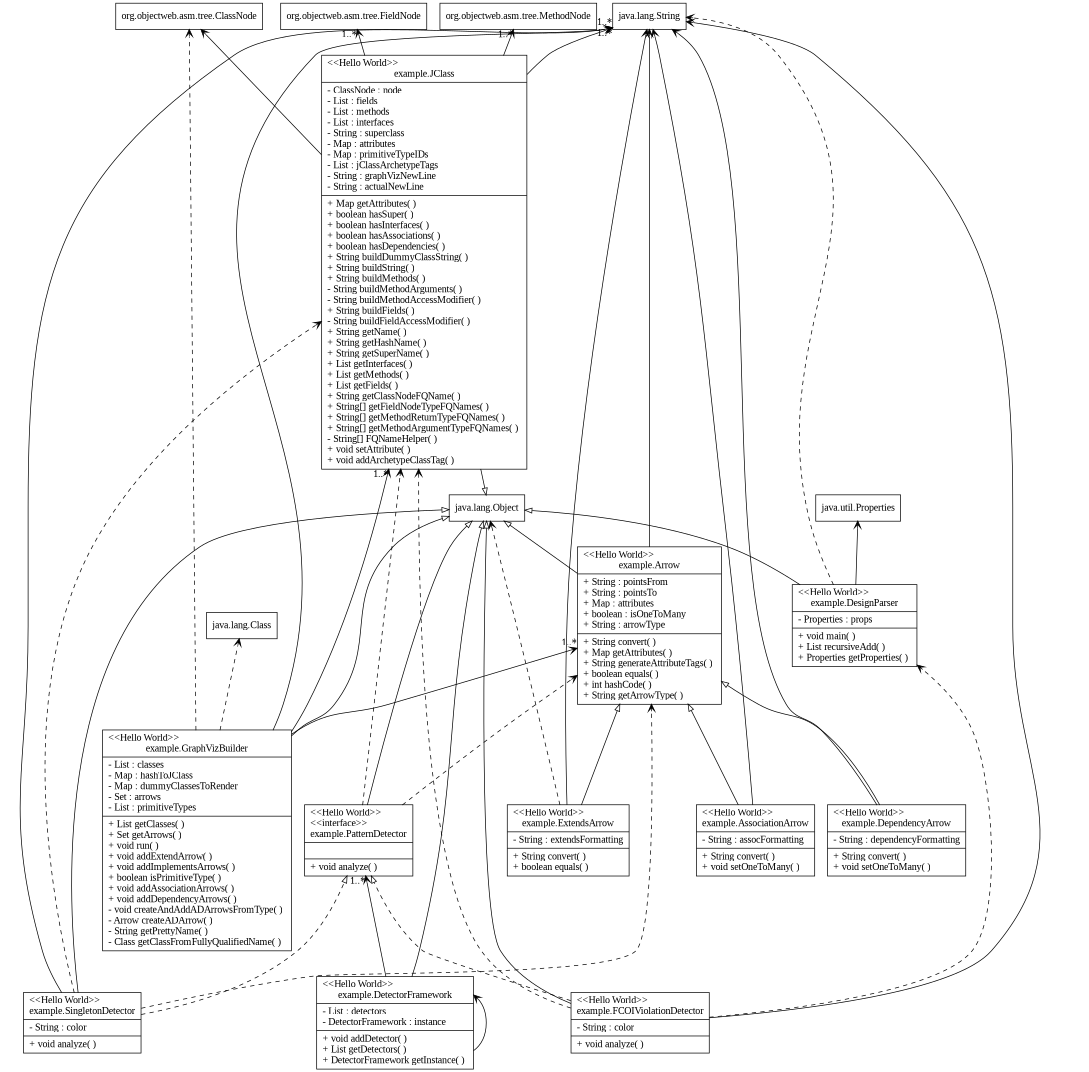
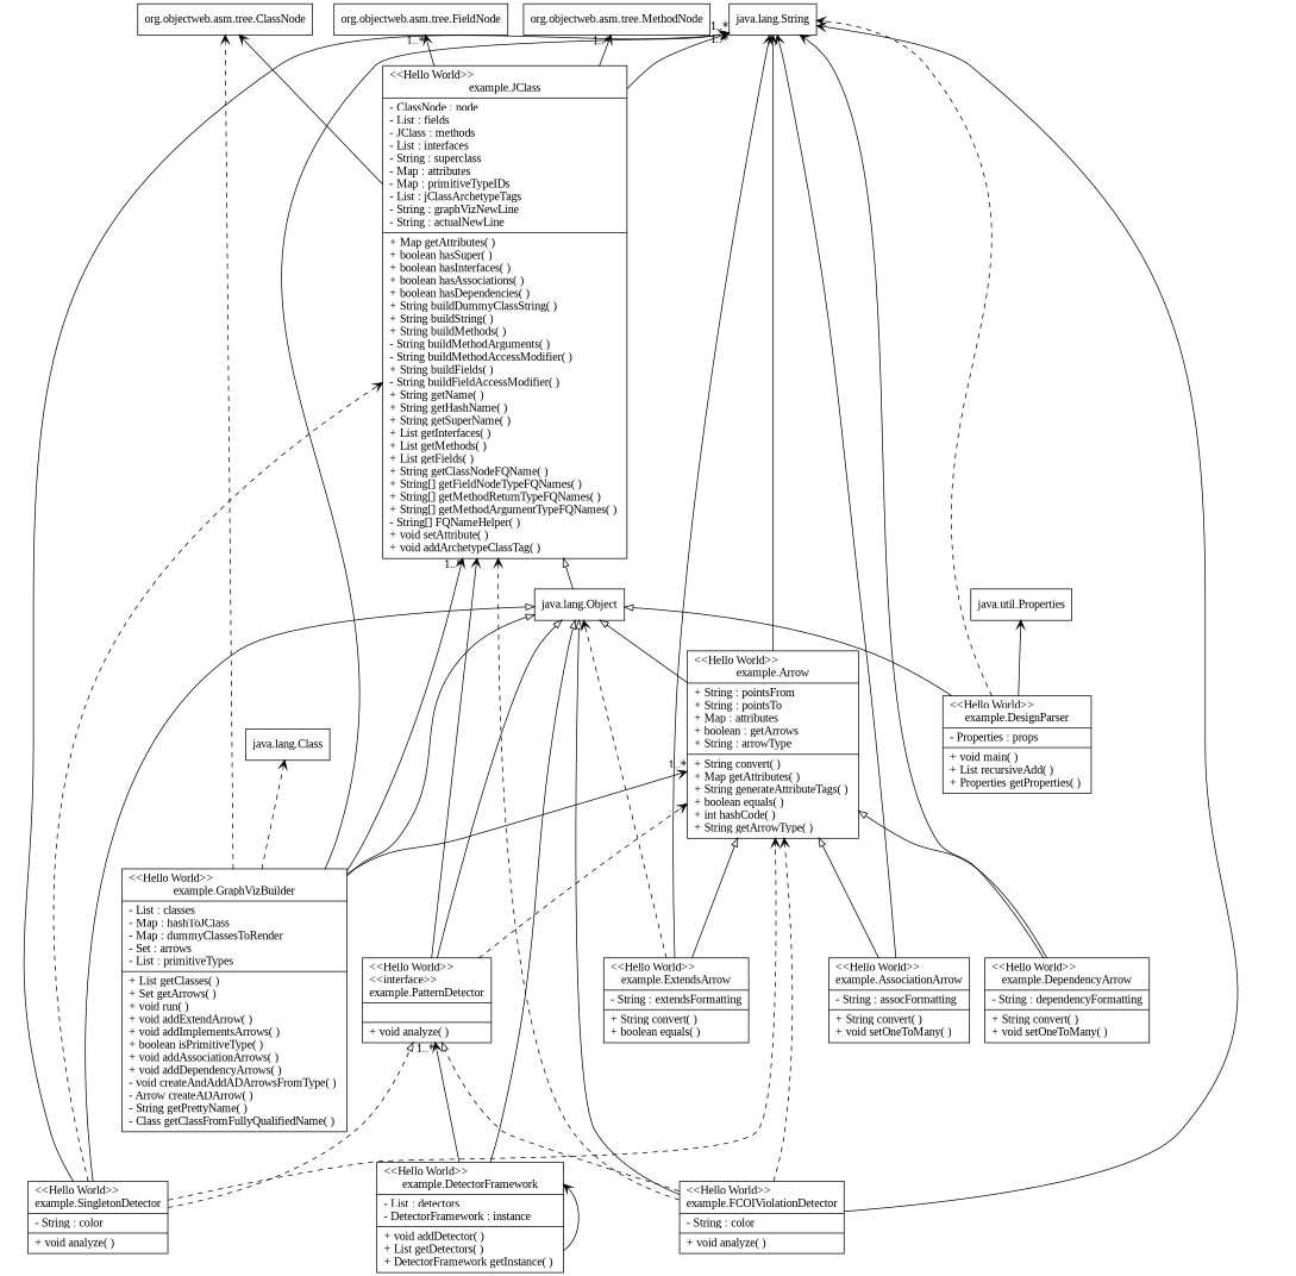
  digraph {
    fontname="Liberation Serif"
    rankdir=BT
    node [color=black fontname="Liberation Serif" shape=record]
    edge [arrowhead=open color=black fontname="Liberation Serif"]
    n1 [label="{\<\<Hello World\>\>\lexample.DesignParser|- Properties : props\l|+ void main( ) \l+ List recursiveAdd( ) \l+ Properties getProperties( ) \l}"]
    n2 [label="{java.lang.Object}" color=""]
    n3 [label="{java.lang.String}" color=""]
    n4 [label="{java.util.Properties}" color=""]
    n5 [label="{\<\<Hello World\>\>\lexample.ExtendsArrow|- String : extendsFormatting\l|+ String convert( ) \l+ boolean equals( ) \l}"]
-   n6 [label="{\<\<Hello World\>\>\lexample.Arrow|+ String : pointsFrom\l+ String : pointsTo\l+ Map : attributes\l+ boolean : isOneToMany\l+ String : arrowType\l|+ String convert( ) \l+ Map getAttributes( ) \l+ String generateAttributeTags( ) \l+ boolean equals( ) \l+ int hashCode( ) \l+ String getArrowType( ) \l}"]
+   n6 [label="{\<\<Hello World\>\>\lexample.Arrow|+ String : pointsFrom\l+ String : pointsTo\l+ Map : attributes\l+ boolean : getArrows\l+ String : arrowType\l|+ String convert( ) \l+ Map getAttributes( ) \l+ String generateAttributeTags( ) \l+ boolean equals( ) \l+ int hashCode( ) \l+ String getArrowType( ) \l}"]
    n7 [label="{\<\<Hello World\>\>\lexample.GraphVizBuilder|- List : classes\l- Map : hashToJClass\l- Map : dummyClassesToRender\l- Set : arrows\l- List : primitiveTypes\l|+ List getClasses( ) \l+ Set getArrows( ) \l+ void run( ) \l+ void addExtendArrow( ) \l+ void addImplementsArrows( ) \l+ boolean isPrimitiveType( ) \l+ void addAssociationArrows( ) \l+ void addDependencyArrows( ) \l- void createAndAddADArrowsFromType( ) \l- Arrow createADArrow( ) \l- String getPrettyName( ) \l- Class getClassFromFullyQualifiedName( ) \l}"]
-   n8 [label="{\<\<Hello World\>\>\lexample.JClass|- ClassNode : node\l- List : fields\l- List : methods\l- List : interfaces\l- String : superclass\l- Map : attributes\l- Map : primitiveTypeIDs\l- List : jClassArchetypeTags\l- String : graphVizNewLine\l- String : actualNewLine\l|+ Map getAttributes( ) \l+ boolean hasSuper( ) \l+ boolean hasInterfaces( ) \l+ boolean hasAssociations( ) \l+ boolean hasDependencies( ) \l+ String buildDummyClassString( ) \l+ String buildString( ) \l+ String buildMethods( ) \l- String buildMethodArguments( ) \l- String buildMethodAccessModifier( ) \l+ String buildFields( ) \l- String buildFieldAccessModifier( ) \l+ String getName( ) \l+ String getHashName( ) \l+ String getSuperName( ) \l+ List getInterfaces( ) \l+ List getMethods( ) \l+ List getFields( ) \l+ String getClassNodeFQName( ) \l+ String[] getFieldNodeTypeFQNames( ) \l+ String[] getMethodReturnTypeFQNames( ) \l+ String[] getMethodArgumentTypeFQNames( ) \l- String[] FQNameHelper( ) \l+ void setAttribute( ) \l+ void addArchetypeClassTag( ) \l}"]
+   n8 [label="{\<\<Hello World\>\>\lexample.JClass|- ClassNode : node\l- List : fields\l- JClass : methods\l- List : interfaces\l- String : superclass\l- Map : attributes\l- Map : primitiveTypeIDs\l- List : jClassArchetypeTags\l- String : graphVizNewLine\l- String : actualNewLine\l|+ Map getAttributes( ) \l+ boolean hasSuper( ) \l+ boolean hasInterfaces( ) \l+ boolean hasAssociations( ) \l+ boolean hasDependencies( ) \l+ String buildDummyClassString( ) \l+ String buildString( ) \l+ String buildMethods( ) \l- String buildMethodArguments( ) \l- String buildMethodAccessModifier( ) \l+ String buildFields( ) \l- String buildFieldAccessModifier( ) \l+ String getName( ) \l+ String getHashName( ) \l+ String getSuperName( ) \l+ List getInterfaces( ) \l+ List getMethods( ) \l+ List getFields( ) \l+ String getClassNodeFQName( ) \l+ String[] getFieldNodeTypeFQNames( ) \l+ String[] getMethodReturnTypeFQNames( ) \l+ String[] getMethodArgumentTypeFQNames( ) \l- String[] FQNameHelper( ) \l+ void setAttribute( ) \l+ void addArchetypeClassTag( ) \l}"]
    n9 [label="{org.objectweb.asm.tree.ClassNode}" color=""]
    n10 [label="{java.lang.Class}" color=""]
    n11 [label="{org.objectweb.asm.tree.MethodNode}" color=""]
    n12 [label="{org.objectweb.asm.tree.FieldNode}" color=""]
    n13 [label="{\<\<Hello World\>\>\l\<\<interface\>\>\lexample.PatternDetector||+ void analyze( ) \l}"]
    n14 [label="{\<\<Hello World\>\>\lexample.SingletonDetector|- String : color\l|+ void analyze( ) \l}"]
    n15 [label="{\<\<Hello World\>\>\lexample.AssociationArrow|- String : assocFormatting\l|+ String convert( ) \l+ void setOneToMany( ) \l}"]
    n16 [label="{\<\<Hello World\>\>\lexample.DetectorFramework|- List : detectors\l- DetectorFramework : instance\l|+ void addDetector( ) \l+ List getDetectors( ) \l+ DetectorFramework getInstance( ) \l}"]
    n17 [label="{\<\<Hello World\>\>\lexample.FCOIViolationDetector|- String : color\l|+ void analyze( ) \l}"]
    n18 [label="{\<\<Hello World\>\>\lexample.DependencyArrow|- String : dependencyFormatting\l|+ String convert( ) \l+ void setOneToMany( ) \l}"]
    n1 -> n2 [arrowhead=onormal]
    n1 -> n3 [style=dashed]
    n1 -> n4
    n5 -> n2 [style=dashed]
    n5 -> n3
    n5 -> n6 [arrowhead=onormal]
    n6 -> n2 [arrowhead=onormal]
    n6 -> n3
    n7 -> n2 [arrowhead=onormal]
    n7 -> n3 [headlabel="1..*"]
    n7 -> n6 [headlabel="1..*"]
    n7 -> n8 [headlabel="1..*"]
    n7 -> n9 [style=dashed]
    n7 -> n10 [style=dashed]
-   n8 -> n2 [arrowhead=onormal]
+   n2 -> n8 [arrowhead=onormal]
    n8 -> n3 [headlabel="1..*"]
    n8 -> n9
    n8 -> n11 [headlabel="1..*"]
    n8 -> n12 [headlabel="1..*"]
    n13 -> n2 [arrowhead=onormal]
    n13 -> n6 [style=dashed]
-   n13 -> n8 [style=dashed]
+   n13 -> n8 [style=solid]
    n14 -> n2 [arrowhead=onormal]
    n14 -> n3
    n14 -> n6 [style=dashed]
    n14 -> n8 [style=dashed]
    n14 -> n13 [arrowhead=onormal style=dashed]
    n15 -> n3
    n15 -> n6 [arrowhead=onormal]
    n16 -> n2 [arrowhead=onormal]
    n16 -> n13 [headlabel="1..*"]
    n16 -> n16
    n17 -> n2 [arrowhead=onormal]
    n17 -> n3
-   n17 -> n1 [style=dashed]
+   n17 -> n6 [style=dashed]
    n17 -> n8 [style=dashed]
    n17 -> n13 [arrowhead=onormal style=dashed]
    n18 -> n3
    n18 -> n6 [arrowhead=onormal]
  }
